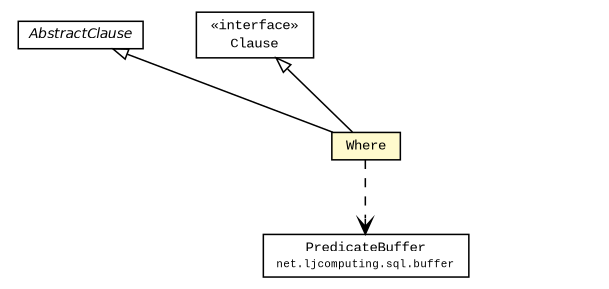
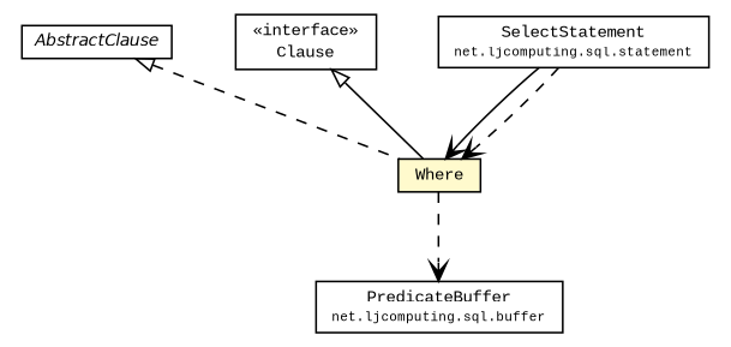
  digraph {
    fontname="Liberation Mono"
    nodesep=0.25
    ranksep=0.5
    node [fontcolor=black fontname="Liberation Mono" fontsize=9.0 shape=plaintext]
    edge [fontname="Liberation Mono" fontsize=10.0 headport=p labelfontname=Helvetica labelfontsize=10 tailport=p arrowhead=open color=black fontcolor=black]
    n1 [label=<<table title="net.ljcomputing.sql.clause.AbstractClause" border="0" cellborder="1" cellspacing="0" cellpadding="2" port="p" href="./AbstractClause.html"> 		<tr><td><table border="0" cellspacing="0" cellpadding="1"> <tr><td align="center" balign="center"><font face="Helvetica-Oblique"> AbstractClause </font></td></tr> 		</table></td></tr> 		</table>>]
    n2 [label=<<table title="net.ljcomputing.sql.clause.Where" border="0" cellborder="1" cellspacing="0" cellpadding="2" port="p" bgcolor="lemonChiffon" href="./Where.html"> 		<tr><td><table border="0" cellspacing="0" cellpadding="1"> <tr><td align="center" balign="center"> Where </td></tr> 		</table></td></tr> 		</table>>]
    n3 [label=<<table title="net.ljcomputing.sql.buffer.PredicateBuffer" border="0" cellborder="1" cellspacing="0" cellpadding="2" port="p" href="../buffer/PredicateBuffer.html"> 		<tr><td><table border="0" cellspacing="0" cellpadding="1"> <tr><td align="center" balign="center"> PredicateBuffer </td></tr> <tr><td align="center" balign="center"><font point-size="7.0"> net.ljcomputing.sql.buffer </font></td></tr> 		</table></td></tr> 		</table>>]
    n4 [label=<<table title="net.ljcomputing.sql.clause.Clause" border="0" cellborder="1" cellspacing="0" cellpadding="2" port="p" href="./Clause.html"> 		<tr><td><table border="0" cellspacing="0" cellpadding="1"> <tr><td align="center" balign="center"> &#171;interface&#187; </td></tr> <tr><td align="center" balign="center"> Clause </td></tr> 		</table></td></tr> 		</table>>]
-   n1 -> n2 [arrowtail=empty dir=back fontsize=10 arrowhead="" color="" fontcolor=""]
+   n5 [label=<<table title="net.ljcomputing.sql.statement.SelectStatement" border="0" cellborder="1" cellspacing="0" cellpadding="2" port="p" href="../statement/SelectStatement.html"> 		<tr><td><table border="0" cellspacing="0" cellpadding="1"> <tr><td align="center" balign="center"> SelectStatement </td></tr> <tr><td align="center" balign="center"><font point-size="7.0"> net.ljcomputing.sql.statement </font></td></tr> 		</table></td></tr> 		</table>>]
+   n1 -> n2 [arrowtail=empty dir=back fontsize=10 style=dashed arrowhead="" color="" fontcolor=""]
    n2 -> n3 [style=dashed]
    n4 -> n2 [arrowtail=empty dir=back fontsize=10 style=solid arrowhead="" color="" fontcolor=""]
+   n5 -> n2
+   n5 -> n2 [style=dashed]
  }
